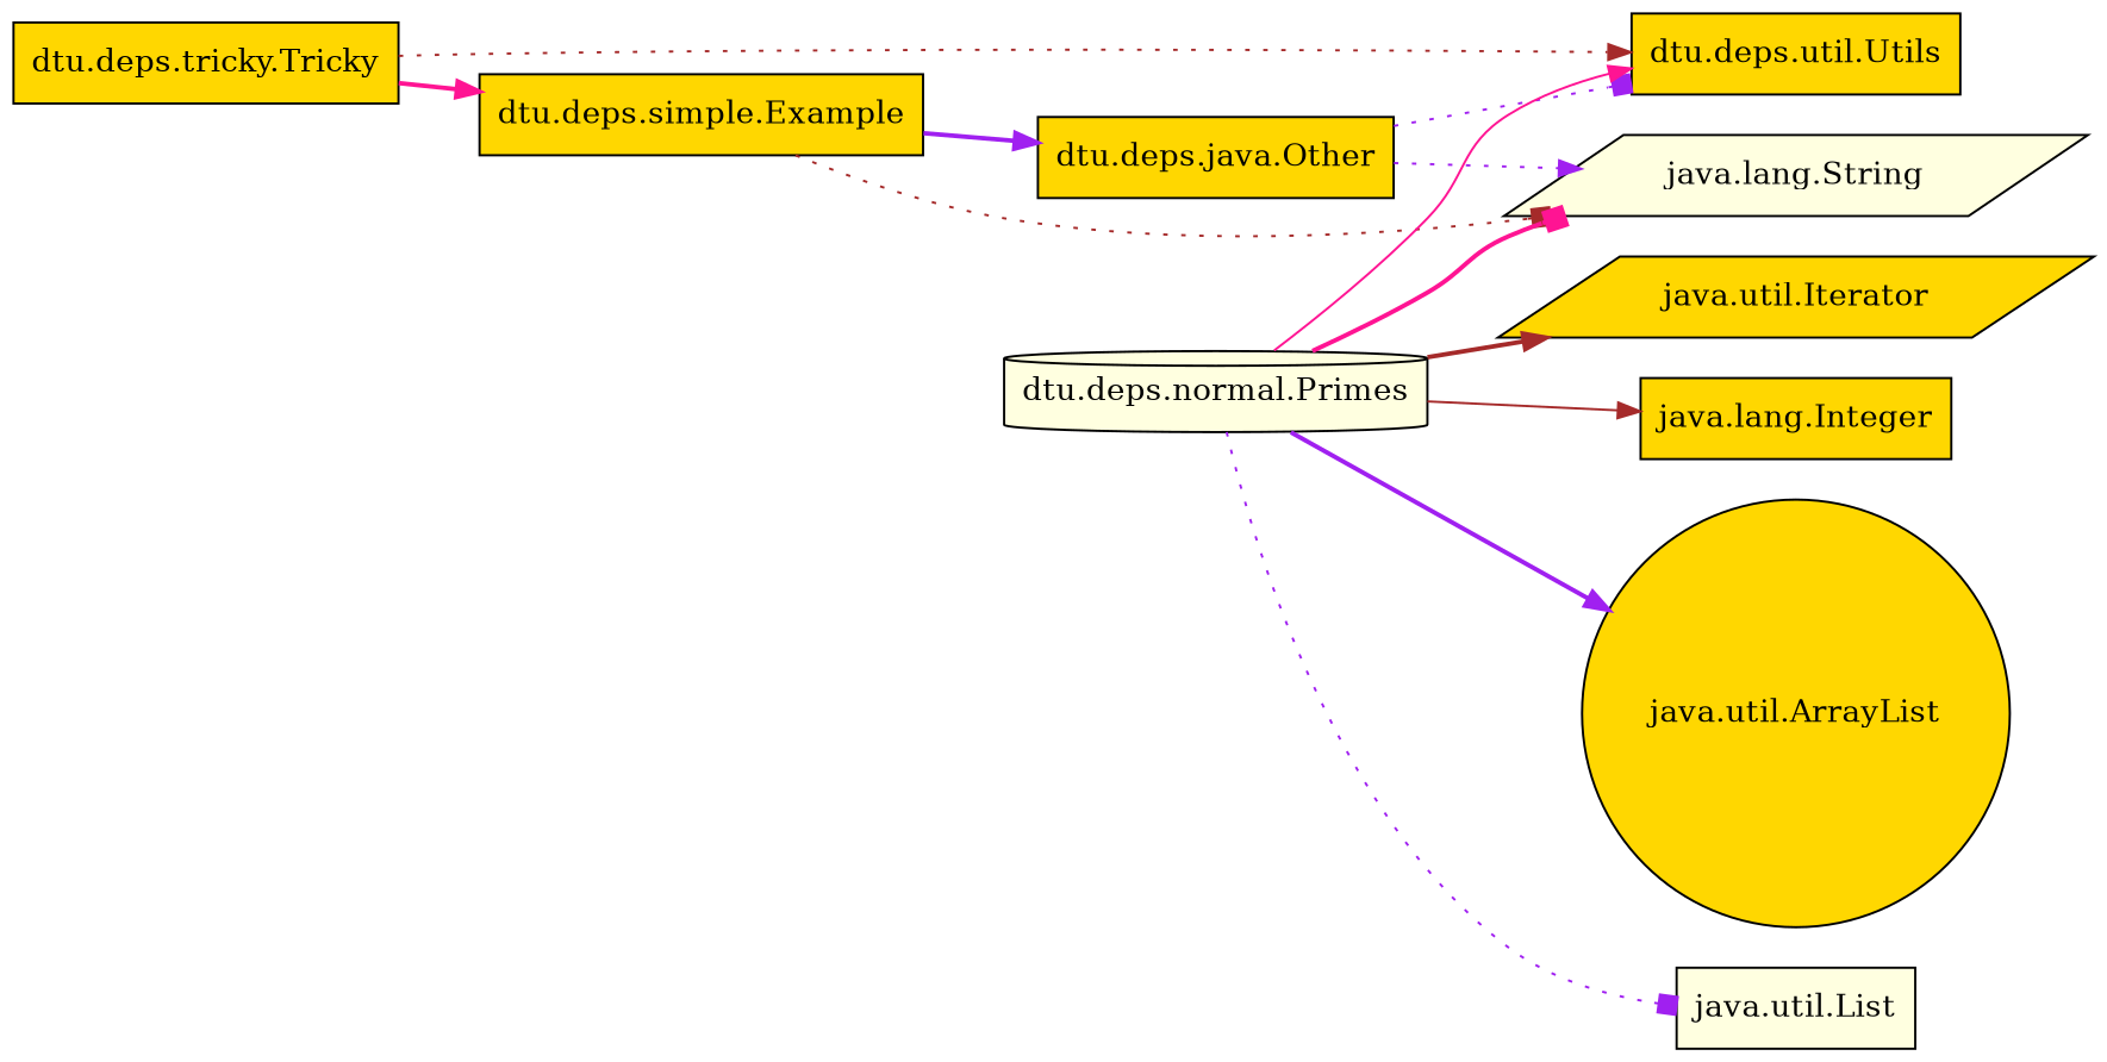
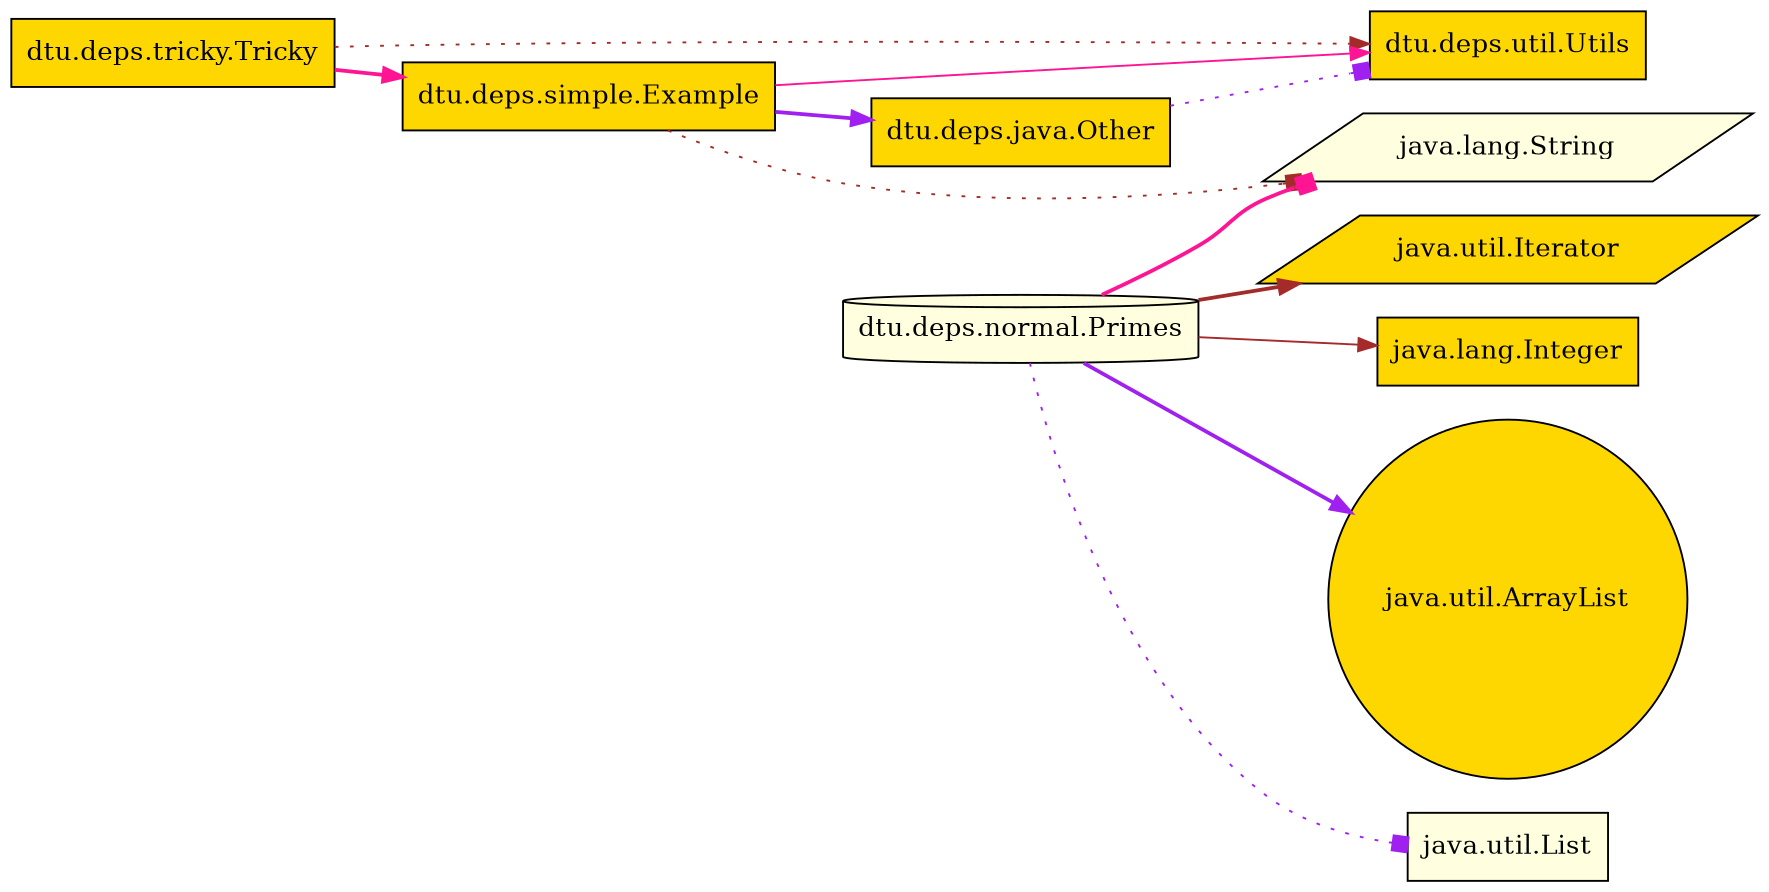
  digraph {
    rankdir=LR
    node [fillcolor=gold shape=box style=filled]
    edge [arrowhead=normal color=purple style=dotted]
    n1 [label="dtu.deps.util.Utils"]
    n2 [label="dtu.deps.tricky.Tricky"]
    n3 [label="dtu.deps.simple.Example"]
    n4 [label="dtu.deps.java.Other"]
    "java.lang.String" [fillcolor=lightyellow shape=parallelogram]
    n6 [fillcolor=lightyellow label="dtu.deps.normal.Primes" shape=cylinder]
    "java.util.ArrayList" [shape=circle]
    "java.util.List" [fillcolor=lightyellow]
    "java.util.Iterator" [shape=parallelogram]
    "java.lang.Integer"
    n2 -> n1 [color=brown]
    n2 -> n3 [color=deeppink style=bold]
-   n6 -> n1 [color=deeppink style=solid]
+   n3 -> n1 [color=deeppink style=solid]
    n3 -> n4 [style=bold]
    n3 -> "java.lang.String" [arrowhead=box color=brown]
    n4 -> n1 [arrowhead=box]
-   n4 -> "java.lang.String"
    n6 -> "java.lang.String" [arrowhead=box color=deeppink style=bold]
    n6 -> "java.util.ArrayList" [style=bold]
    n6 -> "java.util.List" [arrowhead=box]
    n6 -> "java.util.Iterator" [color=brown style=bold]
    n6 -> "java.lang.Integer" [color=brown style=solid]
  }
